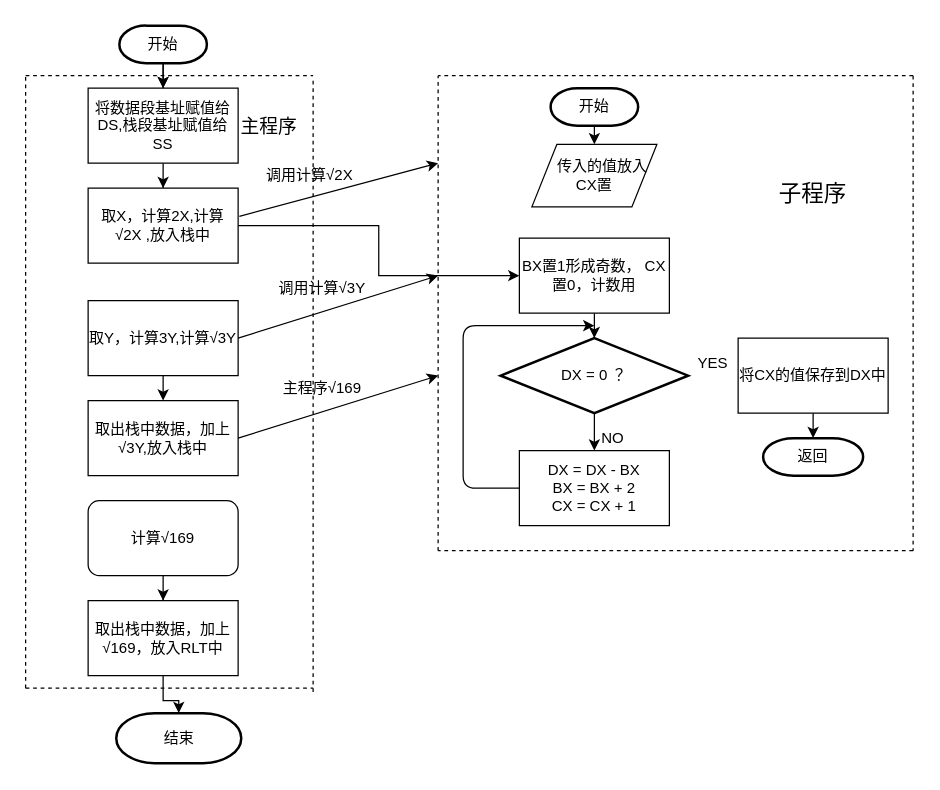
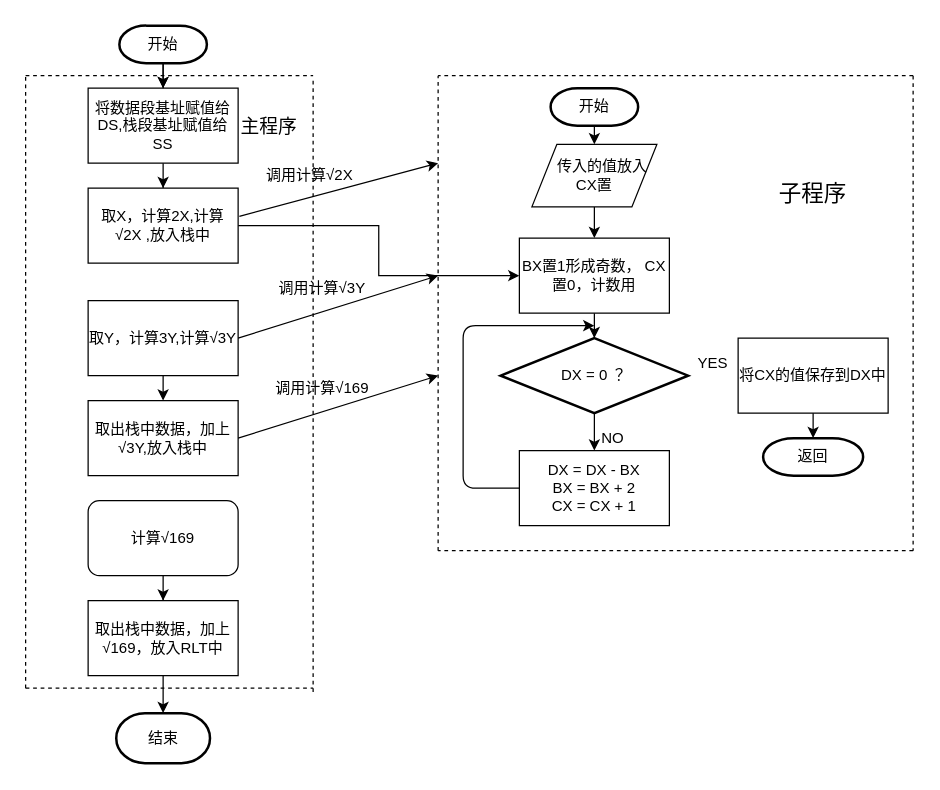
  <mxCell id="0" />
  <mxCell id="1" parent="0" />
  <mxCell id="2" value="" style="edgeStyle=orthogonalEdgeStyle;rounded=0;orthogonalLoop=1;jettySize=auto;html=1;" edge="1" parent="1" source="3" target="5"><mxGeometry relative="1" as="geometry" /></mxCell>
  <mxCell id="3" value="将数据段基址赋值给DS,栈段基址赋值给SS" style="rounded=0;whiteSpace=wrap;html=1;" vertex="1" parent="1"><mxGeometry x="70" y="70" width="120" height="60" as="geometry" /></mxCell>
  <mxCell id="4" value="" style="edgeStyle=orthogonalEdgeStyle;rounded=0;orthogonalLoop=1;jettySize=auto;html=1;" edge="1" parent="1" source="5" target="23"><mxGeometry relative="1" as="geometry" /></mxCell>
  <mxCell id="5" value="取X，计算2X,计算√2X ,放入栈中" style="rounded=0;whiteSpace=wrap;html=1;" vertex="1" parent="1"><mxGeometry x="70" y="150" width="120" height="60" as="geometry" /></mxCell>
  <mxCell id="6" value="取Y，计算3Y,计算√3Y" style="rounded=0;whiteSpace=wrap;html=1;" vertex="1" parent="1"><mxGeometry x="70" y="240" width="120" height="60" as="geometry" /></mxCell>
  <mxCell id="7" value="" style="endArrow=classic;html=1;exitX=0.5;exitY=1;exitDx=0;exitDy=0;entryX=0.5;entryY=0;entryDx=0;entryDy=0;" edge="1" parent="1" target="3"><mxGeometry width="50" height="50" relative="1" as="geometry"><mxPoint x="130" y="50" as="sourcePoint" /><mxPoint x="130" y="70" as="targetPoint" /></mxGeometry></mxCell>
  <mxCell id="8" value="取出栈中数据，加上√3Y,放入栈中" style="rounded=0;whiteSpace=wrap;html=1;" vertex="1" parent="1"><mxGeometry x="70" y="320" width="120" height="60" as="geometry" /></mxCell>
  <mxCell id="9" value="" style="endArrow=classic;html=1;exitX=0.5;exitY=1;exitDx=0;exitDy=0;entryX=0.5;entryY=0;entryDx=0;entryDy=0;" edge="1" parent="1" source="6" target="8"><mxGeometry width="50" height="50" relative="1" as="geometry"><mxPoint x="70" y="500" as="sourcePoint" /><mxPoint x="130" y="380" as="targetPoint" /></mxGeometry></mxCell>
  <mxCell id="10" value="" style="edgeStyle=orthogonalEdgeStyle;rounded=0;orthogonalLoop=1;jettySize=auto;html=1;" edge="1" parent="1" source="11" target="13"><mxGeometry relative="1" as="geometry" /></mxCell>
  <mxCell id="11" value="计算√169" style="whiteSpace=wrap;html=1;rounded=1;" vertex="1" parent="1"><mxGeometry x="70" y="400" width="120" height="60" as="geometry" /></mxCell>
  <mxCell id="12" value="" style="edgeStyle=orthogonalEdgeStyle;rounded=0;orthogonalLoop=1;jettySize=auto;html=1;" edge="1" parent="1" source="13" target="16"><mxGeometry relative="1" as="geometry" /></mxCell>
  <mxCell id="13" value="取出栈中数据，加上√169，放入RLT中" style="rounded=0;whiteSpace=wrap;html=1;" vertex="1" parent="1"><mxGeometry x="70" y="480" width="120" height="60" as="geometry" /></mxCell>
  <mxCell id="14" value="" style="edgeStyle=orthogonalEdgeStyle;rounded=0;orthogonalLoop=1;jettySize=auto;html=1;" edge="1" parent="1" source="15" target="3"><mxGeometry relative="1" as="geometry" /></mxCell>
  <mxCell id="15" value="开始" style="strokeWidth=2;html=1;shape=mxgraph.flowchart.terminator;whiteSpace=wrap;" vertex="1" parent="1"><mxGeometry x="95" y="20" width="70" height="30" as="geometry" /></mxCell>
- <mxCell id="16" value="结束" style="strokeWidth=2;html=1;shape=mxgraph.flowchart.terminator;whiteSpace=wrap;" vertex="1" parent="1"><mxGeometry x="92.5" y="570" width="100" height="40" as="geometry" /></mxCell>
+ <mxCell id="16" value="结束" style="strokeWidth=2;html=1;shape=mxgraph.flowchart.terminator;whiteSpace=wrap;" vertex="1" parent="1"><mxGeometry x="92.5" y="570" width="75" height="40" as="geometry" /></mxCell>
  <mxCell id="17" value="" style="endArrow=none;dashed=1;html=1;" edge="1" parent="1"><mxGeometry width="50" height="50" relative="1" as="geometry"><mxPoint x="20" y="550" as="sourcePoint" /><mxPoint x="20" y="60" as="targetPoint" /></mxGeometry></mxCell>
  <mxCell id="18" value="" style="endArrow=none;dashed=1;html=1;" edge="1" parent="1"><mxGeometry width="50" height="50" relative="1" as="geometry"><mxPoint x="250" y="553" as="sourcePoint" /><mxPoint x="250" y="63" as="targetPoint" /></mxGeometry></mxCell>
  <mxCell id="19" value="" style="endArrow=none;dashed=1;html=1;" edge="1" parent="1"><mxGeometry width="50" height="50" relative="1" as="geometry"><mxPoint x="20" y="550" as="sourcePoint" /><mxPoint x="250" y="550" as="targetPoint" /></mxGeometry></mxCell>
  <mxCell id="20" value="" style="endArrow=none;dashed=1;html=1;" edge="1" parent="1"><mxGeometry width="50" height="50" relative="1" as="geometry"><mxPoint x="20" y="60" as="sourcePoint" /><mxPoint x="250" y="60" as="targetPoint" /></mxGeometry></mxCell>
  <mxCell id="21" value="&lt;font style=&quot;font-size: 15px&quot;&gt;主程序&lt;/font&gt;" style="text;html=1;strokeColor=none;fillColor=none;align=center;verticalAlign=middle;whiteSpace=wrap;rounded=0;" vertex="1" parent="1"><mxGeometry x="190" y="82.5" width="50" height="35" as="geometry" /></mxCell>
  <mxCell id="22" value="" style="edgeStyle=orthogonalEdgeStyle;rounded=0;orthogonalLoop=1;jettySize=auto;html=1;" edge="1" parent="1" source="23" target="27"><mxGeometry relative="1" as="geometry" /></mxCell>
  <mxCell id="23" value="BX置1形成奇数， CX置0，计数用" style="rounded=0;whiteSpace=wrap;html=1;" vertex="1" parent="1"><mxGeometry x="415" y="190" width="120" height="60" as="geometry" /></mxCell>
+ <mxCell id="24" value="" style="edgeStyle=orthogonalEdgeStyle;rounded=0;orthogonalLoop=1;jettySize=auto;html=1;" edge="1" parent="1" source="25" target="23"><mxGeometry relative="1" as="geometry" /></mxCell>
  <mxCell id="25" value="&amp;nbsp; &amp;nbsp; 传入的值放入 &lt;br&gt;CX置" style="shape=parallelogram;perimeter=parallelogramPerimeter;whiteSpace=wrap;html=1;" vertex="1" parent="1"><mxGeometry x="425" y="115" width="100" height="50" as="geometry" /></mxCell>
  <mxCell id="26" value="" style="edgeStyle=orthogonalEdgeStyle;rounded=0;orthogonalLoop=1;jettySize=auto;html=1;" edge="1" parent="1" source="27" target="28"><mxGeometry relative="1" as="geometry" /></mxCell>
  <mxCell id="27" value="DX = 0 ？" style="strokeWidth=2;html=1;shape=mxgraph.flowchart.decision;whiteSpace=wrap;" vertex="1" parent="1"><mxGeometry x="400" y="270" width="150" height="60" as="geometry" /></mxCell>
  <mxCell id="28" value="DX = DX - BX&lt;br&gt;BX = BX + 2&lt;br&gt;CX = CX + 1" style="rounded=0;whiteSpace=wrap;html=1;" vertex="1" parent="1"><mxGeometry x="415" y="360" width="120" height="60" as="geometry" /></mxCell>
  <mxCell id="29" value="将CX的值保存到DX中" style="rounded=0;whiteSpace=wrap;html=1;" vertex="1" parent="1"><mxGeometry x="590" y="270" width="120" height="60" as="geometry" /></mxCell>
  <mxCell id="30" value="返回" style="strokeWidth=2;html=1;shape=mxgraph.flowchart.terminator;whiteSpace=wrap;" vertex="1" parent="1"><mxGeometry x="610" y="350" width="80" height="30" as="geometry" /></mxCell>
  <mxCell id="31" value="开始" style="strokeWidth=2;html=1;shape=mxgraph.flowchart.terminator;whiteSpace=wrap;" vertex="1" parent="1"><mxGeometry x="440" y="70" width="70" height="30" as="geometry" /></mxCell>
  <mxCell id="32" value="" style="endArrow=classic;html=1;entryX=0.5;entryY=0;entryDx=0;entryDy=0;exitX=0.5;exitY=1;exitDx=0;exitDy=0;exitPerimeter=0;" edge="1" parent="1" source="31" target="25"><mxGeometry width="50" height="50" relative="1" as="geometry"><mxPoint x="305" y="430" as="sourcePoint" /><mxPoint x="325" y="290" as="targetPoint" /></mxGeometry></mxCell>
  <mxCell id="33" value="" style="endArrow=classic;html=1;entryX=0.5;entryY=0;entryDx=0;entryDy=0;entryPerimeter=0;exitX=0.5;exitY=1;exitDx=0;exitDy=0;" edge="1" parent="1" source="29" target="30"><mxGeometry width="50" height="50" relative="1" as="geometry"><mxPoint x="-15" y="760" as="sourcePoint" /><mxPoint x="35" y="710" as="targetPoint" /></mxGeometry></mxCell>
  <mxCell id="34" value="NO" style="text;html=1;strokeColor=none;fillColor=none;align=center;verticalAlign=middle;whiteSpace=wrap;rounded=0;" vertex="1" parent="1"><mxGeometry x="470" y="340" width="40" height="20" as="geometry" /></mxCell>
  <mxCell id="35" value="YES" style="text;html=1;strokeColor=none;fillColor=none;align=center;verticalAlign=middle;whiteSpace=wrap;rounded=0;" vertex="1" parent="1"><mxGeometry x="550" y="280" width="40" height="20" as="geometry" /></mxCell>
  <mxCell id="36" value="" style="endArrow=classic;html=1;exitX=0;exitY=0.5;exitDx=0;exitDy=0;" edge="1" parent="1" source="28"><mxGeometry width="50" height="50" relative="1" as="geometry"><mxPoint x="0" y="730" as="sourcePoint" /><mxPoint x="475" y="260" as="targetPoint" /><Array as="points"><mxPoint x="370" y="390" /><mxPoint x="370" y="260" /></Array></mxGeometry></mxCell>
  <mxCell id="37" value="" style="endArrow=none;dashed=1;html=1;" edge="1" parent="1"><mxGeometry width="50" height="50" relative="1" as="geometry"><mxPoint x="350" y="440" as="sourcePoint" /><mxPoint x="350" y="60" as="targetPoint" /></mxGeometry></mxCell>
  <mxCell id="38" value="" style="endArrow=none;dashed=1;html=1;" edge="1" parent="1"><mxGeometry width="50" height="50" relative="1" as="geometry"><mxPoint x="730" y="440" as="sourcePoint" /><mxPoint x="350" y="440" as="targetPoint" /></mxGeometry></mxCell>
  <mxCell id="39" value="" style="endArrow=none;dashed=1;html=1;" edge="1" parent="1"><mxGeometry width="50" height="50" relative="1" as="geometry"><mxPoint x="730" y="60" as="sourcePoint" /><mxPoint x="730" y="440" as="targetPoint" /></mxGeometry></mxCell>
  <mxCell id="40" value="" style="endArrow=none;dashed=1;html=1;" edge="1" parent="1"><mxGeometry width="50" height="50" relative="1" as="geometry"><mxPoint x="730" y="60" as="sourcePoint" /><mxPoint x="350" y="60" as="targetPoint" /></mxGeometry></mxCell>
  <mxCell id="41" value="&lt;font style=&quot;font-size: 18px&quot;&gt;子程序&lt;/font&gt;" style="text;html=1;strokeColor=none;fillColor=none;align=center;verticalAlign=middle;whiteSpace=wrap;rounded=0;" vertex="1" parent="1"><mxGeometry x="610" y="130" width="80" height="50" as="geometry" /></mxCell>
  <mxCell id="42" value="" style="endArrow=classic;html=1;exitX=1.008;exitY=0.377;exitDx=0;exitDy=0;exitPerimeter=0;" edge="1" parent="1" source="5"><mxGeometry width="50" height="50" relative="1" as="geometry"><mxPoint x="20" y="680" as="sourcePoint" /><mxPoint x="350" y="130" as="targetPoint" /></mxGeometry></mxCell>
  <mxCell id="43" value="" style="endArrow=classic;html=1;exitX=1;exitY=0.5;exitDx=0;exitDy=0;" edge="1" parent="1" source="6"><mxGeometry width="50" height="50" relative="1" as="geometry"><mxPoint x="20" y="680" as="sourcePoint" /><mxPoint x="350" y="220" as="targetPoint" /></mxGeometry></mxCell>
  <mxCell id="44" value="" style="endArrow=classic;html=1;exitX=1;exitY=0.5;exitDx=0;exitDy=0;" edge="1" parent="1" source="8"><mxGeometry width="50" height="50" relative="1" as="geometry"><mxPoint x="20" y="680" as="sourcePoint" /><mxPoint x="350" y="300" as="targetPoint" /></mxGeometry></mxCell>
  <mxCell id="45" value="调用计算√2X" style="text;html=1;strokeColor=none;fillColor=none;align=center;verticalAlign=middle;whiteSpace=wrap;rounded=0;" vertex="1" parent="1"><mxGeometry x="200" y="130" width="95" height="20" as="geometry" /></mxCell>
  <mxCell id="46" value="调用计算√3Y" style="text;html=1;strokeColor=none;fillColor=none;align=center;verticalAlign=middle;whiteSpace=wrap;rounded=0;" vertex="1" parent="1"><mxGeometry x="210" y="220" width="95" height="20" as="geometry" /></mxCell>
- <mxCell id="47" value="主程序√169" style="text;html=1;strokeColor=none;fillColor=none;align=center;verticalAlign=middle;whiteSpace=wrap;rounded=0;" vertex="1" parent="1"><mxGeometry x="210" y="300" width="95" height="20" as="geometry" /></mxCell>
+ <mxCell id="47" value="调用计算√169" style="text;html=1;strokeColor=none;fillColor=none;align=center;verticalAlign=middle;whiteSpace=wrap;rounded=0;" vertex="1" parent="1"><mxGeometry x="210" y="300" width="95" height="20" as="geometry" /></mxCell>
